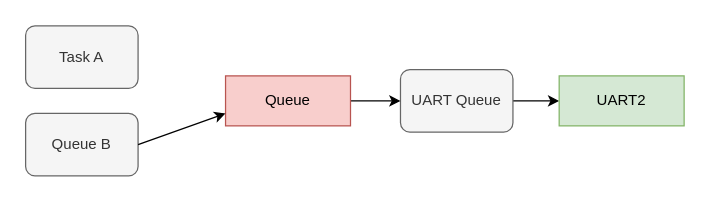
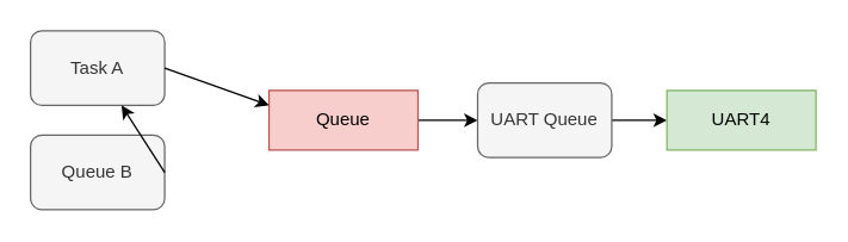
  <mxCell id="0" />
  <mxCell id="1" parent="0" />
  <mxCell id="2" value="Task A" style="rounded=1;whiteSpace=wrap;html=1;fillColor=#f5f5f5;fontColor=#333333;strokeColor=#666666;" parent="1" vertex="1"><mxGeometry x="20" y="20" width="90" height="50" as="geometry" /></mxCell>
  <mxCell id="3" value="" style="edgeStyle=orthogonalEdgeStyle;rounded=0;orthogonalLoop=1;jettySize=auto;html=1;" parent="1" source="4" target="10" edge="1"><mxGeometry relative="1" as="geometry" /></mxCell>
  <mxCell id="4" value="UART Queue" style="rounded=1;whiteSpace=wrap;html=1;fillColor=#f5f5f5;fontColor=#333333;strokeColor=#666666;" parent="1" vertex="1"><mxGeometry x="320" y="55" width="90" height="50" as="geometry" /></mxCell>
  <mxCell id="5" value="" style="edgeStyle=orthogonalEdgeStyle;rounded=0;orthogonalLoop=1;jettySize=auto;html=1;" parent="1" source="6" target="4" edge="1"><mxGeometry relative="1" as="geometry" /></mxCell>
  <mxCell id="6" value="Queue" style="rounded=0;whiteSpace=wrap;html=1;fillColor=#f8cecc;strokeColor=#b85450;" parent="1" vertex="1"><mxGeometry x="180" y="60" width="100" height="40" as="geometry" /></mxCell>
  <mxCell id="7" value="Queue B" style="rounded=1;whiteSpace=wrap;html=1;fillColor=#f5f5f5;fontColor=#333333;strokeColor=#666666;" parent="1" vertex="1"><mxGeometry x="20" y="90" width="90" height="50" as="geometry" /></mxCell>
- <mxCell id="9" value="" style="endArrow=classic;html=1;rounded=0;exitX=1;exitY=0.5;exitDx=0;exitDy=0;entryX=0;entryY=0.75;entryDx=0;entryDy=0;" parent="1" source="7" target="6" edge="1"><mxGeometry width="50" height="50" relative="1" as="geometry"><mxPoint x="170" y="120" as="sourcePoint" /><mxPoint x="220" y="70" as="targetPoint" /></mxGeometry></mxCell>
- <mxCell id="10" value="UART2" style="rounded=0;whiteSpace=wrap;html=1;fillColor=#d5e8d4;strokeColor=#82b366;" parent="1" vertex="1"><mxGeometry x="447" y="60" width="100" height="40" as="geometry" /></mxCell>
+ <mxCell id="8" value="" style="endArrow=classic;html=1;rounded=0;exitX=1;exitY=0.5;exitDx=0;exitDy=0;entryX=0;entryY=0.25;entryDx=0;entryDy=0;" parent="1" source="2" target="6" edge="1"><mxGeometry width="50" height="50" relative="1" as="geometry"><mxPoint x="170" y="120" as="sourcePoint" /><mxPoint x="220" y="70" as="targetPoint" /></mxGeometry></mxCell>
+ <mxCell id="9" value="" style="endArrow=classic;html=1;rounded=0;exitX=1;exitY=0.5;exitDx=0;exitDy=0;" parent="1" source="7" target="2" edge="1"><mxGeometry width="50" height="50" relative="1" as="geometry"><mxPoint x="170" y="120" as="sourcePoint" /><mxPoint x="220" y="70" as="targetPoint" /></mxGeometry></mxCell>
+ <mxCell id="10" value="UART4" style="rounded=0;whiteSpace=wrap;html=1;fillColor=#d5e8d4;strokeColor=#82b366;" parent="1" vertex="1"><mxGeometry x="447" y="60" width="100" height="40" as="geometry" /></mxCell>
